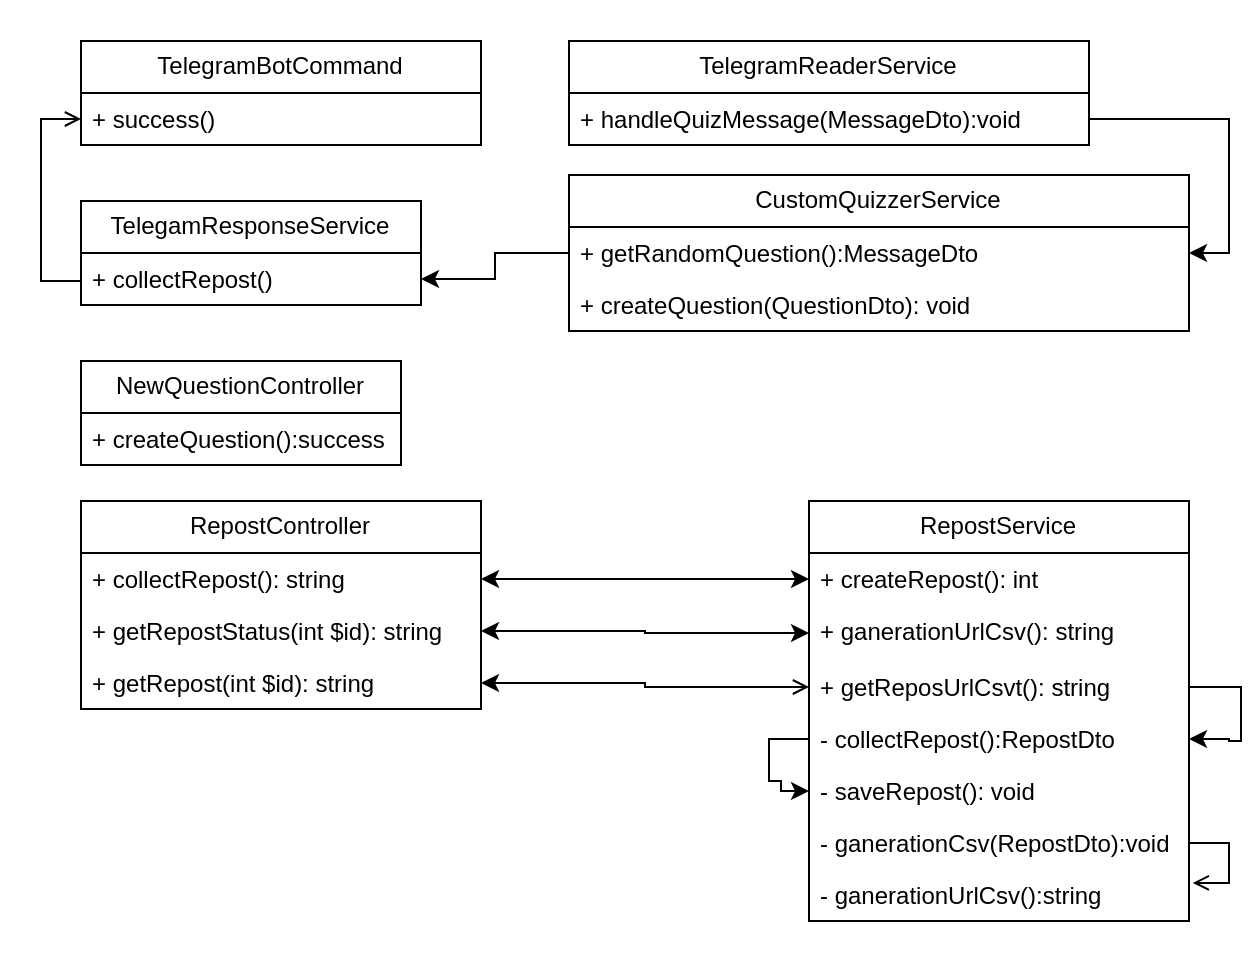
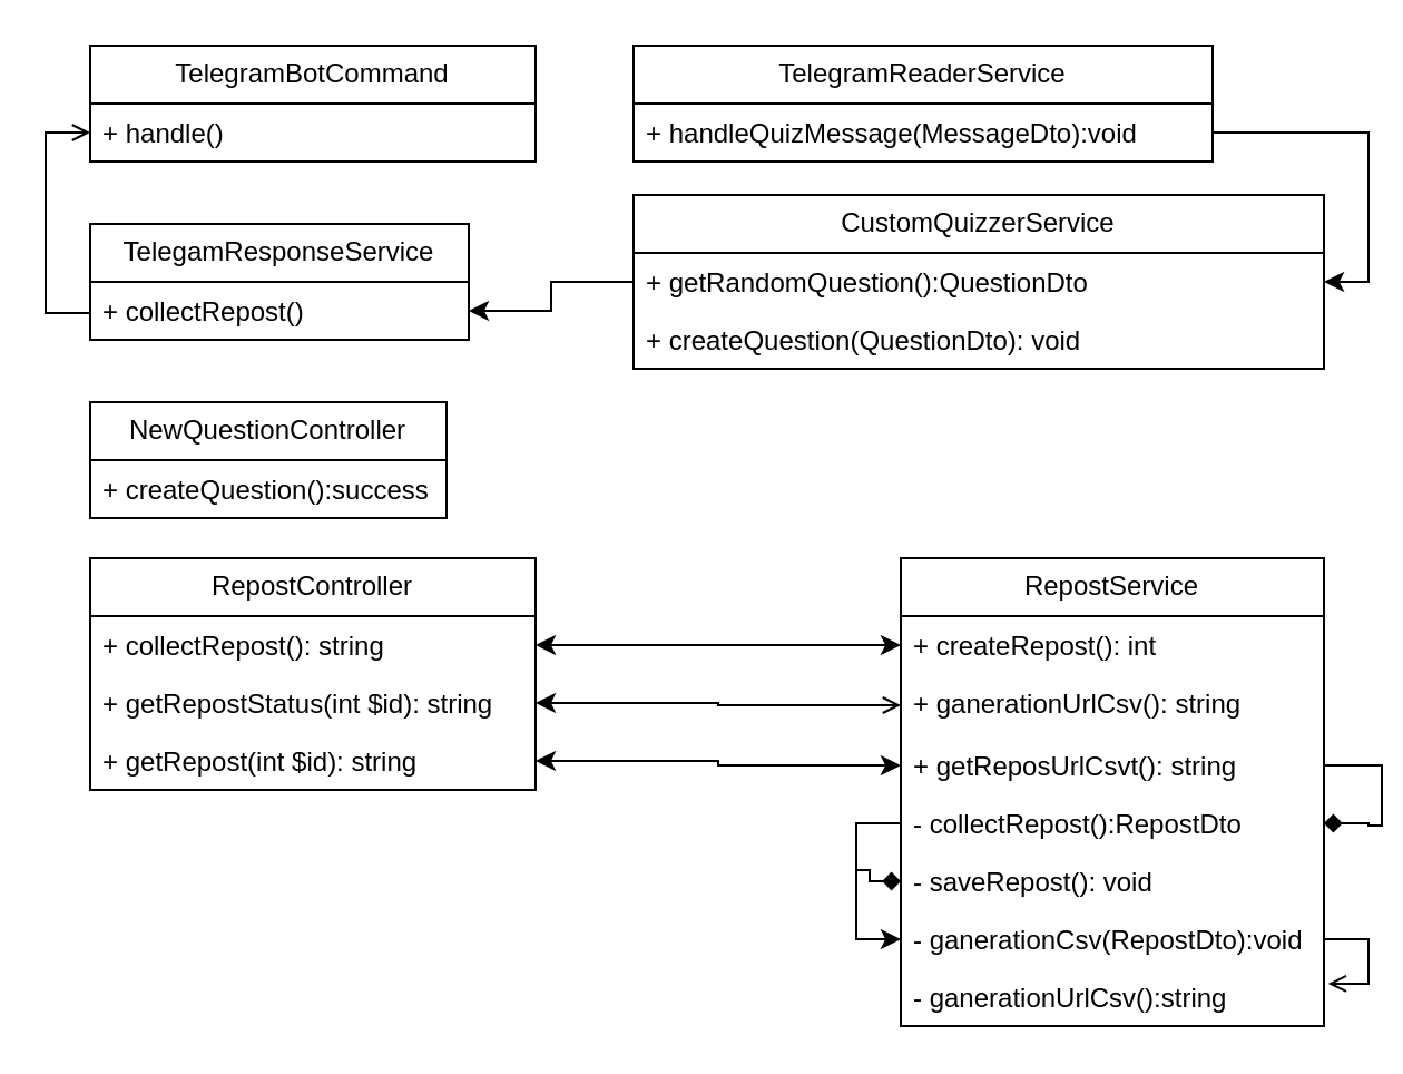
  <mxCell id="0" />
  <mxCell id="1" parent="0" />
  <mxCell id="2" value="NewQuestionController" style="swimlane;fontStyle=0;childLayout=stackLayout;horizontal=1;startSize=26;fillColor=none;horizontalStack=0;resizeParent=1;resizeParentMax=0;resizeLast=0;collapsible=1;marginBottom=0;whiteSpace=wrap;html=1;" vertex="1" parent="1"><mxGeometry x="40" y="180" width="160" height="52" as="geometry" /></mxCell>
  <mxCell id="3" value="+ createQuestion():success" style="text;strokeColor=none;fillColor=none;align=left;verticalAlign=top;spacingLeft=4;spacingRight=4;overflow=hidden;rotatable=0;points=[[0,0.5],[1,0.5]];portConstraint=eastwest;whiteSpace=wrap;html=1;" vertex="1" parent="2"><mxGeometry y="26" width="160" height="26" as="geometry" /></mxCell>
  <mxCell id="4" value="RepostController" style="swimlane;fontStyle=0;childLayout=stackLayout;horizontal=1;startSize=26;fillColor=none;horizontalStack=0;resizeParent=1;resizeParentMax=0;resizeLast=0;collapsible=1;marginBottom=0;whiteSpace=wrap;html=1;" vertex="1" parent="1"><mxGeometry x="40" y="250" width="200" height="104" as="geometry" /></mxCell>
  <mxCell id="5" value="+ collectRepost(): string" style="text;strokeColor=none;fillColor=none;align=left;verticalAlign=top;spacingLeft=4;spacingRight=4;overflow=hidden;rotatable=0;points=[[0,0.5],[1,0.5]];portConstraint=eastwest;whiteSpace=wrap;html=1;" vertex="1" parent="4"><mxGeometry y="26" width="200" height="26" as="geometry" /></mxCell>
  <mxCell id="6" value="+ getRepostStatus(int $id): string" style="text;strokeColor=none;fillColor=none;align=left;verticalAlign=top;spacingLeft=4;spacingRight=4;overflow=hidden;rotatable=0;points=[[0,0.5],[1,0.5]];portConstraint=eastwest;whiteSpace=wrap;html=1;" vertex="1" parent="4"><mxGeometry y="52" width="200" height="26" as="geometry" /></mxCell>
  <mxCell id="7" value="+ getRepost(int $id): string" style="text;strokeColor=none;fillColor=none;align=left;verticalAlign=top;spacingLeft=4;spacingRight=4;overflow=hidden;rotatable=0;points=[[0,0.5],[1,0.5]];portConstraint=eastwest;whiteSpace=wrap;html=1;" vertex="1" parent="4"><mxGeometry y="78" width="200" height="26" as="geometry" /></mxCell>
  <mxCell id="8" value="TelegramBotCommand" style="swimlane;fontStyle=0;childLayout=stackLayout;horizontal=1;startSize=26;fillColor=none;horizontalStack=0;resizeParent=1;resizeParentMax=0;resizeLast=0;collapsible=1;marginBottom=0;whiteSpace=wrap;html=1;" vertex="1" parent="1"><mxGeometry x="40" y="20" width="200" height="52" as="geometry" /></mxCell>
- <mxCell id="9" value="+ success()" style="text;strokeColor=none;fillColor=none;align=left;verticalAlign=top;spacingLeft=4;spacingRight=4;overflow=hidden;rotatable=0;points=[[0,0.5],[1,0.5]];portConstraint=eastwest;whiteSpace=wrap;html=1;" vertex="1" parent="8"><mxGeometry y="26" width="200" height="26" as="geometry" /></mxCell>
+ <mxCell id="9" value="+ handle()" style="text;strokeColor=none;fillColor=none;align=left;verticalAlign=top;spacingLeft=4;spacingRight=4;overflow=hidden;rotatable=0;points=[[0,0.5],[1,0.5]];portConstraint=eastwest;whiteSpace=wrap;html=1;" vertex="1" parent="8"><mxGeometry y="26" width="200" height="26" as="geometry" /></mxCell>
  <mxCell id="10" value="TelegramReaderService" style="swimlane;fontStyle=0;childLayout=stackLayout;horizontal=1;startSize=26;fillColor=none;horizontalStack=0;resizeParent=1;resizeParentMax=0;resizeLast=0;collapsible=1;marginBottom=0;whiteSpace=wrap;html=1;" vertex="1" parent="1"><mxGeometry x="284" y="20" width="260" height="52" as="geometry" /></mxCell>
  <mxCell id="11" value="+ handleQuizMessage(MessageDto):void" style="text;strokeColor=none;fillColor=none;align=left;verticalAlign=top;spacingLeft=4;spacingRight=4;overflow=hidden;rotatable=0;points=[[0,0.5],[1,0.5]];portConstraint=eastwest;whiteSpace=wrap;html=1;" vertex="1" parent="10"><mxGeometry y="26" width="260" height="26" as="geometry" /></mxCell>
  <mxCell id="12" style="edgeStyle=orthogonalEdgeStyle;rounded=0;orthogonalLoop=1;jettySize=auto;html=1;entryX=0;entryY=0.5;entryDx=0;entryDy=0;endArrow=open;" edge="1" parent="1" source="13" target="9"><mxGeometry relative="1" as="geometry"><Array as="points"><mxPoint x="20" y="140" /><mxPoint x="20" y="59" /></Array></mxGeometry></mxCell>
  <mxCell id="13" value="TelegamResponseService" style="swimlane;fontStyle=0;childLayout=stackLayout;horizontal=1;startSize=26;fillColor=none;horizontalStack=0;resizeParent=1;resizeParentMax=0;resizeLast=0;collapsible=1;marginBottom=0;whiteSpace=wrap;html=1;" vertex="1" parent="1"><mxGeometry x="40" y="100" width="170" height="52" as="geometry" /></mxCell>
  <mxCell id="14" value="+ collectRepost()" style="text;strokeColor=none;fillColor=none;align=left;verticalAlign=top;spacingLeft=4;spacingRight=4;overflow=hidden;rotatable=0;points=[[0,0.5],[1,0.5]];portConstraint=eastwest;whiteSpace=wrap;html=1;" vertex="1" parent="13"><mxGeometry y="26" width="170" height="26" as="geometry" /></mxCell>
  <mxCell id="15" value="CustomQuizzerService" style="swimlane;fontStyle=0;childLayout=stackLayout;horizontal=1;startSize=26;fillColor=none;horizontalStack=0;resizeParent=1;resizeParentMax=0;resizeLast=0;collapsible=1;marginBottom=0;whiteSpace=wrap;html=1;" vertex="1" parent="1"><mxGeometry x="284" y="87" width="310" height="78" as="geometry" /></mxCell>
- <mxCell id="16" value="+ getRandomQuestion():MessageDto" style="text;strokeColor=none;fillColor=none;align=left;verticalAlign=top;spacingLeft=4;spacingRight=4;overflow=hidden;rotatable=0;points=[[0,0.5],[1,0.5]];portConstraint=eastwest;whiteSpace=wrap;html=1;" vertex="1" parent="15"><mxGeometry y="26" width="310" height="26" as="geometry" /></mxCell>
+ <mxCell id="16" value="+ getRandomQuestion():QuestionDto" style="text;strokeColor=none;fillColor=none;align=left;verticalAlign=top;spacingLeft=4;spacingRight=4;overflow=hidden;rotatable=0;points=[[0,0.5],[1,0.5]];portConstraint=eastwest;whiteSpace=wrap;html=1;" vertex="1" parent="15"><mxGeometry y="26" width="310" height="26" as="geometry" /></mxCell>
  <mxCell id="17" value="+ createQuestion(QuestionDto): void" style="text;strokeColor=none;fillColor=none;align=left;verticalAlign=top;spacingLeft=4;spacingRight=4;overflow=hidden;rotatable=0;points=[[0,0.5],[1,0.5]];portConstraint=eastwest;whiteSpace=wrap;html=1;" vertex="1" parent="15"><mxGeometry y="52" width="310" height="26" as="geometry" /></mxCell>
  <mxCell id="18" value="RepostService" style="swimlane;fontStyle=0;childLayout=stackLayout;horizontal=1;startSize=26;fillColor=none;horizontalStack=0;resizeParent=1;resizeParentMax=0;resizeLast=0;collapsible=1;marginBottom=0;whiteSpace=wrap;html=1;" vertex="1" parent="1"><mxGeometry x="404" y="250" width="190" height="210" as="geometry" /></mxCell>
  <mxCell id="19" value="+ createRepost(): int" style="text;strokeColor=none;fillColor=none;align=left;verticalAlign=top;spacingLeft=4;spacingRight=4;overflow=hidden;rotatable=0;points=[[0,0.5],[1,0.5]];portConstraint=eastwest;whiteSpace=wrap;html=1;" vertex="1" parent="18"><mxGeometry y="26" width="190" height="26" as="geometry" /></mxCell>
  <mxCell id="20" value="+ ganerationUrlCsv(): string" style="text;strokeColor=none;fillColor=none;align=left;verticalAlign=top;spacingLeft=4;spacingRight=4;overflow=hidden;rotatable=0;points=[[0,0.5],[1,0.5]];portConstraint=eastwest;whiteSpace=wrap;html=1;" vertex="1" parent="18"><mxGeometry y="52" width="190" height="28" as="geometry" /></mxCell>
- <mxCell id="21" style="edgeStyle=orthogonalEdgeStyle;rounded=0;orthogonalLoop=1;jettySize=auto;html=1;" edge="1" parent="18" source="22" target="25"><mxGeometry relative="1" as="geometry"><Array as="points"><mxPoint x="216" y="93" /><mxPoint x="216" y="120" /><mxPoint x="210" y="120" /><mxPoint x="210" y="119" /></Array></mxGeometry></mxCell>
+ <mxCell id="21" style="edgeStyle=orthogonalEdgeStyle;rounded=0;orthogonalLoop=1;jettySize=auto;html=1;endArrow=diamond;" edge="1" parent="18" source="22" target="25"><mxGeometry relative="1" as="geometry"><Array as="points"><mxPoint x="216" y="93" /><mxPoint x="216" y="120" /><mxPoint x="210" y="120" /><mxPoint x="210" y="119" /></Array></mxGeometry></mxCell>
  <mxCell id="22" value="+ getReposUrlCsvt(): string" style="text;strokeColor=none;fillColor=none;align=left;verticalAlign=top;spacingLeft=4;spacingRight=4;overflow=hidden;rotatable=0;points=[[0,0.5],[1,0.5]];portConstraint=eastwest;whiteSpace=wrap;html=1;" vertex="1" parent="18"><mxGeometry y="80" width="190" height="26" as="geometry" /></mxCell>
- <mxCell id="23" style="edgeStyle=orthogonalEdgeStyle;rounded=0;orthogonalLoop=1;jettySize=auto;html=1;" edge="1" parent="18" source="25" target="26"><mxGeometry relative="1" as="geometry"><Array as="points"><mxPoint x="-20" y="119" /><mxPoint x="-20" y="140" /><mxPoint x="-14" y="140" /><mxPoint x="-14" y="145" /></Array></mxGeometry></mxCell>
+ <mxCell id="23" style="edgeStyle=orthogonalEdgeStyle;rounded=0;orthogonalLoop=1;jettySize=auto;html=1;endArrow=diamond;" edge="1" parent="18" source="25" target="26"><mxGeometry relative="1" as="geometry"><Array as="points"><mxPoint x="-20" y="119" /><mxPoint x="-20" y="140" /><mxPoint x="-14" y="140" /><mxPoint x="-14" y="145" /></Array></mxGeometry></mxCell>
+ <mxCell id="24" style="edgeStyle=orthogonalEdgeStyle;rounded=0;orthogonalLoop=1;jettySize=auto;html=1;entryX=0;entryY=0.5;entryDx=0;entryDy=0;" edge="1" parent="18" source="25" target="28"><mxGeometry relative="1" as="geometry" /></mxCell>
  <mxCell id="25" value="- collectRepost():RepostDto" style="text;strokeColor=none;fillColor=none;align=left;verticalAlign=top;spacingLeft=4;spacingRight=4;overflow=hidden;rotatable=0;points=[[0,0.5],[1,0.5]];portConstraint=eastwest;whiteSpace=wrap;html=1;" vertex="1" parent="18"><mxGeometry y="106" width="190" height="26" as="geometry" /></mxCell>
  <mxCell id="26" value="- saveRepost(): void" style="text;strokeColor=none;fillColor=none;align=left;verticalAlign=top;spacingLeft=4;spacingRight=4;overflow=hidden;rotatable=0;points=[[0,0.5],[1,0.5]];portConstraint=eastwest;whiteSpace=wrap;html=1;" vertex="1" parent="18"><mxGeometry y="132" width="190" height="26" as="geometry" /></mxCell>
  <mxCell id="27" style="edgeStyle=orthogonalEdgeStyle;rounded=0;orthogonalLoop=1;jettySize=auto;html=1;entryX=1.01;entryY=0.268;entryDx=0;entryDy=0;entryPerimeter=0;endArrow=open;" edge="1" parent="18" source="28" target="29"><mxGeometry relative="1" as="geometry"><Array as="points"><mxPoint x="210" y="171" /><mxPoint x="210" y="191" /></Array></mxGeometry></mxCell>
  <mxCell id="28" value="- ganerationCsv(RepostDto):void" style="text;strokeColor=none;fillColor=none;align=left;verticalAlign=top;spacingLeft=4;spacingRight=4;overflow=hidden;rotatable=0;points=[[0,0.5],[1,0.5]];portConstraint=eastwest;whiteSpace=wrap;html=1;" vertex="1" parent="18"><mxGeometry y="158" width="190" height="26" as="geometry" /></mxCell>
  <mxCell id="29" value="- ganerationUrlCsv():string" style="text;strokeColor=none;fillColor=none;align=left;verticalAlign=top;spacingLeft=4;spacingRight=4;overflow=hidden;rotatable=0;points=[[0,0.5],[1,0.5]];portConstraint=eastwest;whiteSpace=wrap;html=1;" vertex="1" parent="18"><mxGeometry y="184" width="190" height="26" as="geometry" /></mxCell>
  <mxCell id="30" style="edgeStyle=orthogonalEdgeStyle;rounded=0;orthogonalLoop=1;jettySize=auto;html=1;entryX=1;entryY=0.5;entryDx=0;entryDy=0;" edge="1" parent="1" source="11" target="16"><mxGeometry relative="1" as="geometry" /></mxCell>
  <mxCell id="31" style="edgeStyle=orthogonalEdgeStyle;rounded=0;orthogonalLoop=1;jettySize=auto;html=1;entryX=1;entryY=0.5;entryDx=0;entryDy=0;" edge="1" parent="1" source="16" target="14"><mxGeometry relative="1" as="geometry" /></mxCell>
  <mxCell id="32" style="edgeStyle=orthogonalEdgeStyle;rounded=0;orthogonalLoop=1;jettySize=auto;html=1;entryX=0;entryY=0.5;entryDx=0;entryDy=0;jumpStyle=arc;startArrow=classic;startFill=1;" edge="1" parent="1" source="5" target="19"><mxGeometry relative="1" as="geometry" /></mxCell>
- <mxCell id="33" style="edgeStyle=orthogonalEdgeStyle;rounded=0;orthogonalLoop=1;jettySize=auto;html=1;startArrow=classic;startFill=1;endArrow=open;" edge="1" parent="1" source="7" target="22"><mxGeometry relative="1" as="geometry"><mxPoint x="400" y="341" as="targetPoint" /></mxGeometry></mxCell>
- <mxCell id="34" style="edgeStyle=orthogonalEdgeStyle;rounded=0;orthogonalLoop=1;jettySize=auto;html=1;startArrow=classic;startFill=1;" edge="1" parent="1" source="6" target="20"><mxGeometry relative="1" as="geometry" /></mxCell>
+ <mxCell id="33" style="edgeStyle=orthogonalEdgeStyle;rounded=0;orthogonalLoop=1;jettySize=auto;html=1;startArrow=classic;startFill=1;" edge="1" parent="1" source="7" target="22"><mxGeometry relative="1" as="geometry"><mxPoint x="400" y="341" as="targetPoint" /></mxGeometry></mxCell>
+ <mxCell id="34" style="edgeStyle=orthogonalEdgeStyle;rounded=0;orthogonalLoop=1;jettySize=auto;html=1;startArrow=classic;startFill=1;endArrow=open;" edge="1" parent="1" source="6" target="20"><mxGeometry relative="1" as="geometry" /></mxCell>
